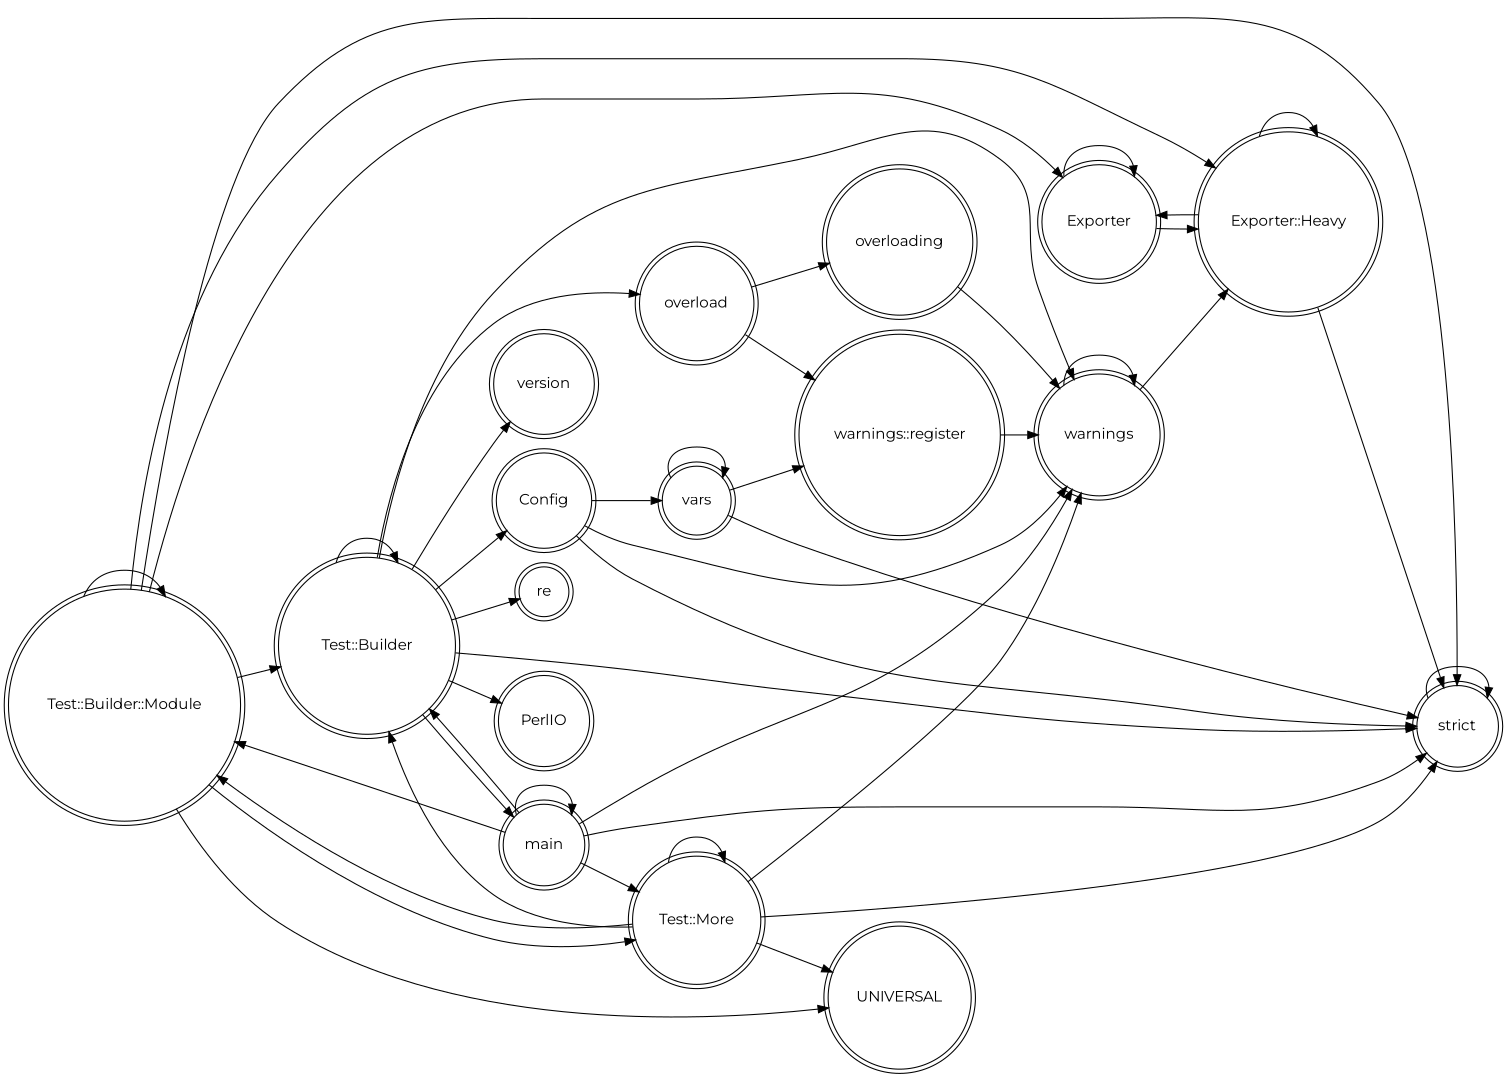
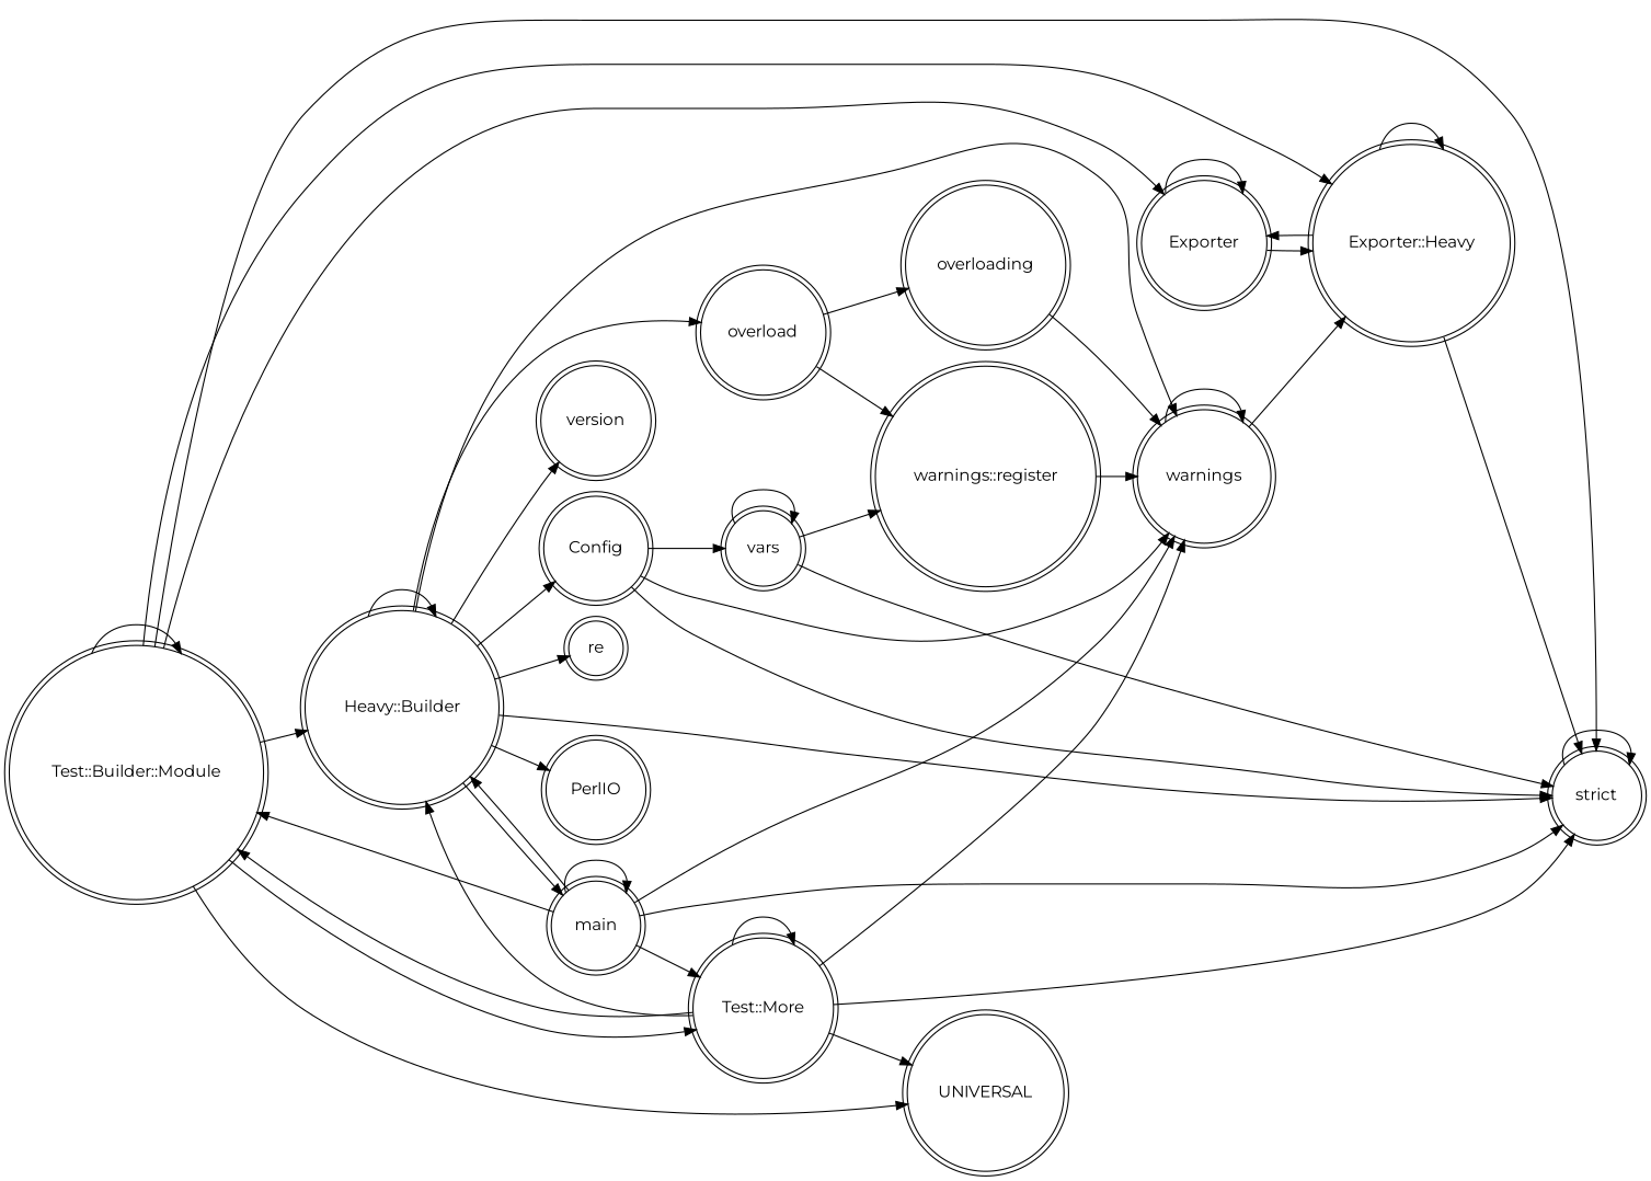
  digraph {
    fontname=Montserrat
    rankdir=LR
    node [fontname=Montserrat shape=doublecircle]
    edge [fontname=Montserrat]
    "Test::Builder::Module"
    Exporter
-   "Test::Builder"
+   "Test::Builder" [label="Heavy::Builder"]
    UNIVERSAL
    "Exporter::Heavy"
    "Test::More"
    "strict"
    overload
    warnings
    re
    Config
    main
    PerlIO
    version
    "warnings::register"
    overloading
    vars
    "Test::Builder::Module" -> "Test::Builder::Module"
    "Test::Builder::Module" -> Exporter
    "Test::Builder::Module" -> "Test::Builder"
    "Test::Builder::Module" -> UNIVERSAL
    "Test::Builder::Module" -> "Exporter::Heavy"
    "Test::Builder::Module" -> "Test::More"
    "Test::Builder::Module" -> "strict"
    Exporter -> Exporter
    Exporter -> "Exporter::Heavy"
    "Test::Builder" -> "Test::Builder"
    "Test::Builder" -> "strict"
    "Test::Builder" -> overload
    "Test::Builder" -> warnings
    "Test::Builder" -> re
    "Test::Builder" -> Config
    "Test::Builder" -> main
    "Test::Builder" -> PerlIO
    "Test::Builder" -> version
    "Exporter::Heavy" -> Exporter
    "Exporter::Heavy" -> "Exporter::Heavy"
    "Exporter::Heavy" -> "strict"
    "Test::More" -> "Test::Builder::Module"
    "Test::More" -> "Test::Builder"
    "Test::More" -> UNIVERSAL
    "Test::More" -> "Test::More"
    "Test::More" -> "strict"
    "Test::More" -> warnings
    "strict" -> "strict"
    overload -> "warnings::register"
    overload -> overloading
    warnings -> "Exporter::Heavy"
    warnings -> warnings
    Config -> "strict"
    Config -> warnings
    Config -> vars
    main -> "Test::Builder::Module"
    main -> "Test::Builder"
    main -> "Test::More"
    main -> "strict"
    main -> warnings
    main -> main
    "warnings::register" -> warnings
    overloading -> warnings
    vars -> "strict"
    vars -> "warnings::register"
    vars -> vars
  }
